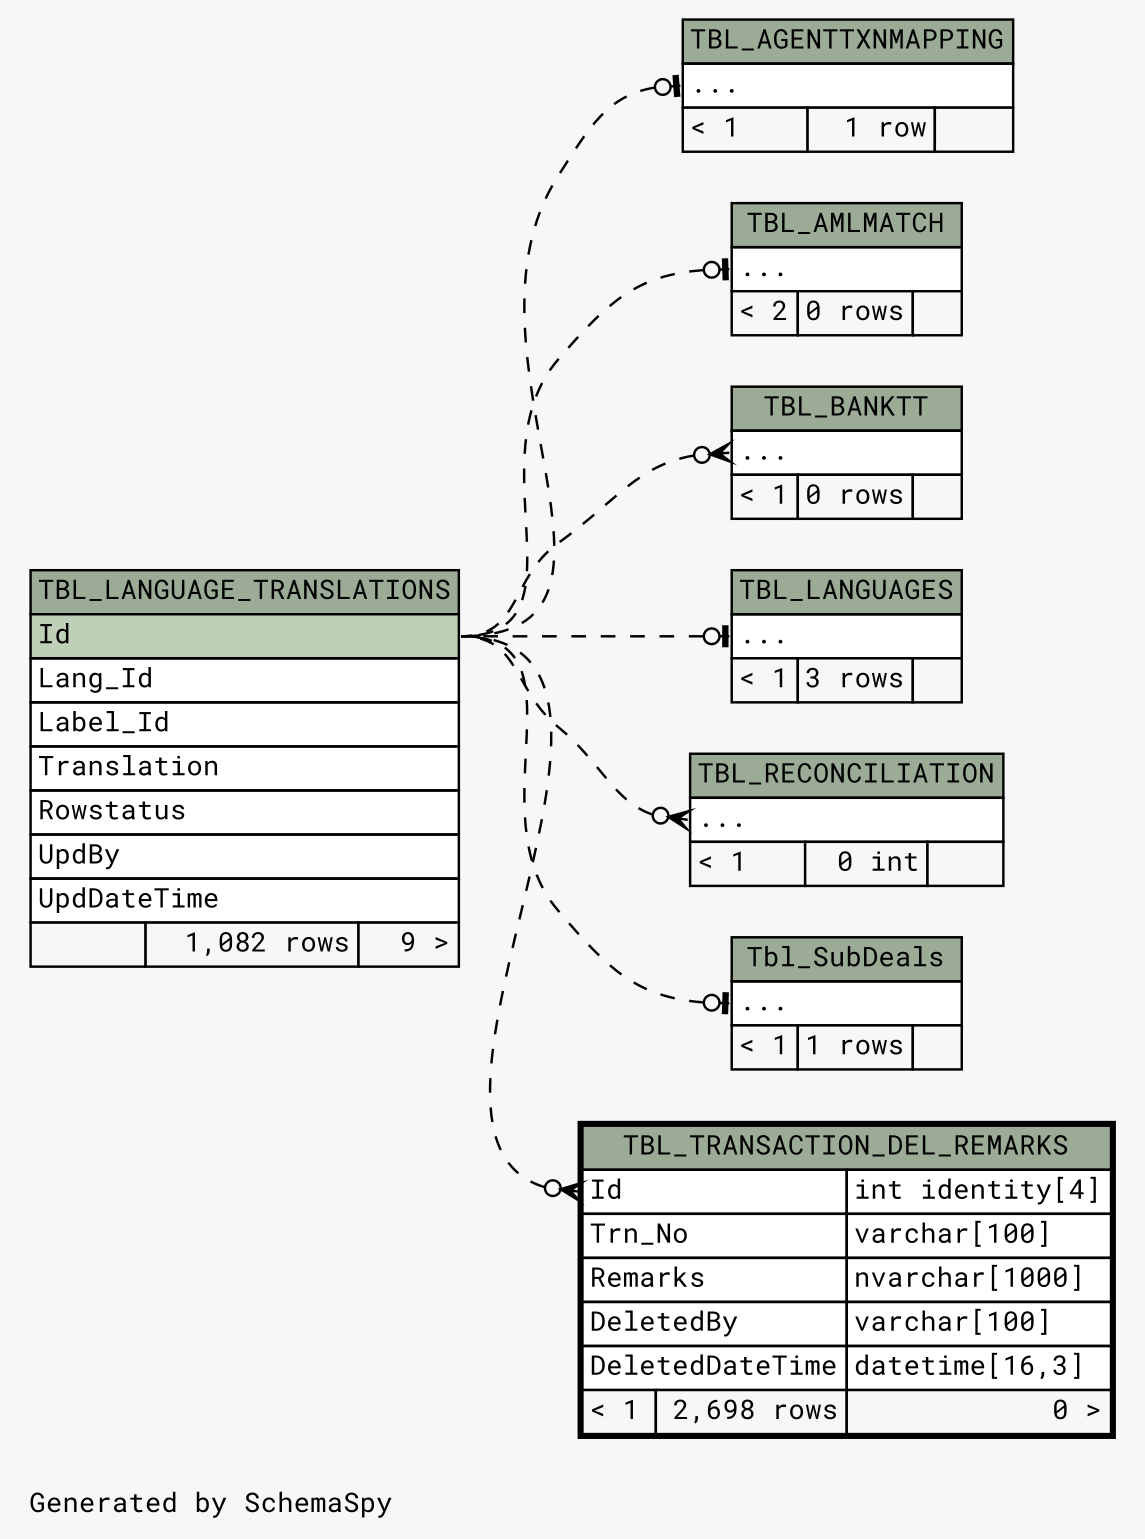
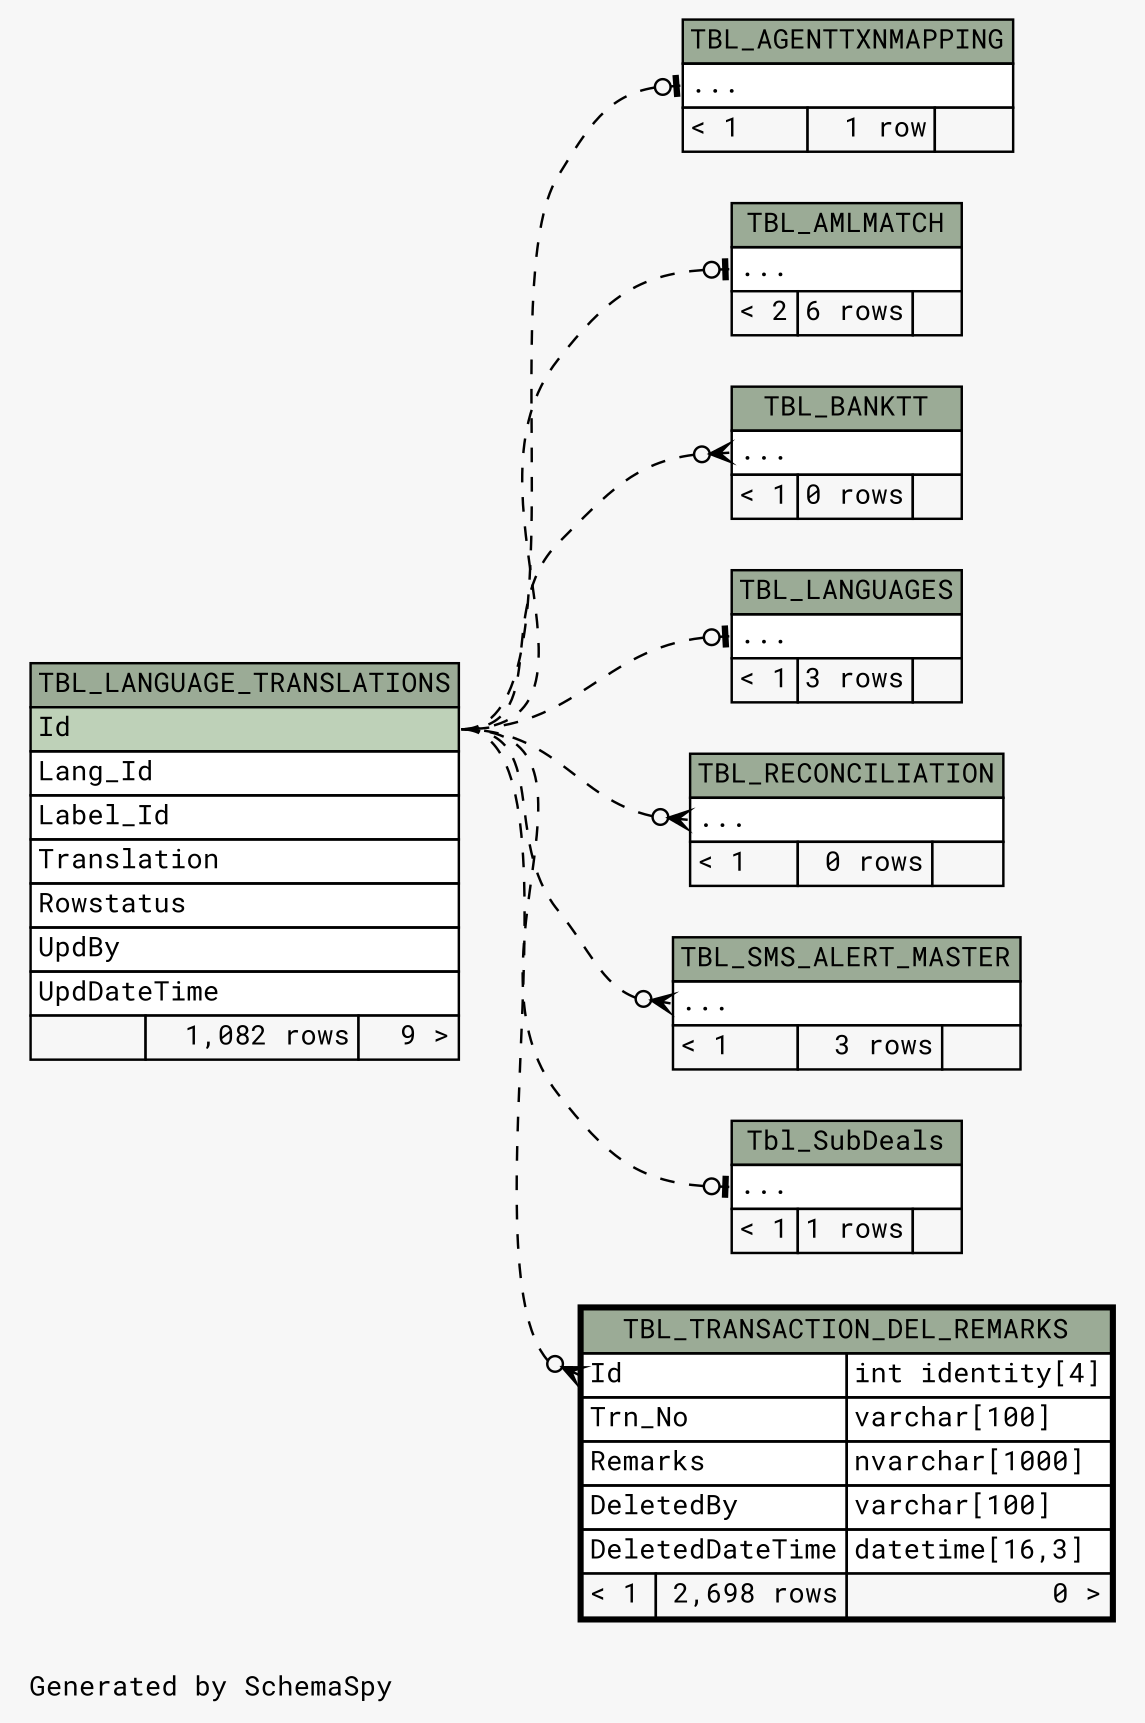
  digraph {
    bgcolor="#f7f7f7"
    fontname="Roboto Mono"
    fontsize=11
    label="\nGenerated by SchemaSpy"
    labeljust=l
    nodesep=0.18
    rankdir=RL
    ranksep=0.46
    node [fontname="Roboto Mono" fontsize=11 shape=plaintext]
    edge [arrowhead=none arrowsize=0.8 arrowtail=teeodot dir=back fontname="Roboto Mono" headport="Id:e" style=dashed tailport="elipses:w"]
    n1 [label=<     <TABLE BORDER="0" CELLBORDER="1" CELLSPACING="0" BGCOLOR="#ffffff">       <TR><TD COLSPAN="3" BGCOLOR="#9bab96" ALIGN="CENTER">TBL_AGENTTXNMAPPING</TD></TR>       <TR><TD PORT="elipses" COLSPAN="3" ALIGN="LEFT">...</TD></TR>       <TR><TD ALIGN="LEFT" BGCOLOR="#f7f7f7">&lt; 1</TD><TD ALIGN="RIGHT" BGCOLOR="#f7f7f7">1 row</TD><TD ALIGN="RIGHT" BGCOLOR="#f7f7f7">  </TD></TR>     </TABLE>>]
    n2 [label=<     <TABLE BORDER="0" CELLBORDER="1" CELLSPACING="0" BGCOLOR="#ffffff">       <TR><TD COLSPAN="3" BGCOLOR="#9bab96" ALIGN="CENTER">TBL_LANGUAGE_TRANSLATIONS</TD></TR>       <TR><TD PORT="Id" COLSPAN="3" BGCOLOR="#bed1b8" ALIGN="LEFT">Id</TD></TR>       <TR><TD PORT="Lang_Id" COLSPAN="3" ALIGN="LEFT">Lang_Id</TD></TR>       <TR><TD PORT="Label_Id" COLSPAN="3" ALIGN="LEFT">Label_Id</TD></TR>       <TR><TD PORT="Translation" COLSPAN="3" ALIGN="LEFT">Translation</TD></TR>       <TR><TD PORT="Rowstatus" COLSPAN="3" ALIGN="LEFT">Rowstatus</TD></TR>       <TR><TD PORT="UpdBy" COLSPAN="3" ALIGN="LEFT">UpdBy</TD></TR>       <TR><TD PORT="UpdDateTime" COLSPAN="3" ALIGN="LEFT">UpdDateTime</TD></TR>       <TR><TD ALIGN="LEFT" BGCOLOR="#f7f7f7">  </TD><TD ALIGN="RIGHT" BGCOLOR="#f7f7f7">1,082 rows</TD><TD ALIGN="RIGHT" BGCOLOR="#f7f7f7">9 &gt;</TD></TR>     </TABLE>>]
-   n3 [label=<     <TABLE BORDER="0" CELLBORDER="1" CELLSPACING="0" BGCOLOR="#ffffff">       <TR><TD COLSPAN="3" BGCOLOR="#9bab96" ALIGN="CENTER">TBL_AMLMATCH</TD></TR>       <TR><TD PORT="elipses" COLSPAN="3" ALIGN="LEFT">...</TD></TR>       <TR><TD ALIGN="LEFT" BGCOLOR="#f7f7f7">&lt; 2</TD><TD ALIGN="RIGHT" BGCOLOR="#f7f7f7">0 rows</TD><TD ALIGN="RIGHT" BGCOLOR="#f7f7f7">  </TD></TR>     </TABLE>>]
+   n3 [label=<     <TABLE BORDER="0" CELLBORDER="1" CELLSPACING="0" BGCOLOR="#ffffff">       <TR><TD COLSPAN="3" BGCOLOR="#9bab96" ALIGN="CENTER">TBL_AMLMATCH</TD></TR>       <TR><TD PORT="elipses" COLSPAN="3" ALIGN="LEFT">...</TD></TR>       <TR><TD ALIGN="LEFT" BGCOLOR="#f7f7f7">&lt; 2</TD><TD ALIGN="RIGHT" BGCOLOR="#f7f7f7">6 rows</TD><TD ALIGN="RIGHT" BGCOLOR="#f7f7f7">  </TD></TR>     </TABLE>>]
    n4 [label=<     <TABLE BORDER="0" CELLBORDER="1" CELLSPACING="0" BGCOLOR="#ffffff">       <TR><TD COLSPAN="3" BGCOLOR="#9bab96" ALIGN="CENTER">TBL_BANKTT</TD></TR>       <TR><TD PORT="elipses" COLSPAN="3" ALIGN="LEFT">...</TD></TR>       <TR><TD ALIGN="LEFT" BGCOLOR="#f7f7f7">&lt; 1</TD><TD ALIGN="RIGHT" BGCOLOR="#f7f7f7">0 rows</TD><TD ALIGN="RIGHT" BGCOLOR="#f7f7f7">  </TD></TR>     </TABLE>>]
    n5 [label=<     <TABLE BORDER="0" CELLBORDER="1" CELLSPACING="0" BGCOLOR="#ffffff">       <TR><TD COLSPAN="3" BGCOLOR="#9bab96" ALIGN="CENTER">TBL_LANGUAGES</TD></TR>       <TR><TD PORT="elipses" COLSPAN="3" ALIGN="LEFT">...</TD></TR>       <TR><TD ALIGN="LEFT" BGCOLOR="#f7f7f7">&lt; 1</TD><TD ALIGN="RIGHT" BGCOLOR="#f7f7f7">3 rows</TD><TD ALIGN="RIGHT" BGCOLOR="#f7f7f7">  </TD></TR>     </TABLE>>]
-   n6 [label=<     <TABLE BORDER="0" CELLBORDER="1" CELLSPACING="0" BGCOLOR="#ffffff">       <TR><TD COLSPAN="3" BGCOLOR="#9bab96" ALIGN="CENTER">TBL_RECONCILIATION</TD></TR>       <TR><TD PORT="elipses" COLSPAN="3" ALIGN="LEFT">...</TD></TR>       <TR><TD ALIGN="LEFT" BGCOLOR="#f7f7f7">&lt; 1</TD><TD ALIGN="RIGHT" BGCOLOR="#f7f7f7">0 int</TD><TD ALIGN="RIGHT" BGCOLOR="#f7f7f7">  </TD></TR>     </TABLE>>]
+   n6 [label=<     <TABLE BORDER="0" CELLBORDER="1" CELLSPACING="0" BGCOLOR="#ffffff">       <TR><TD COLSPAN="3" BGCOLOR="#9bab96" ALIGN="CENTER">TBL_RECONCILIATION</TD></TR>       <TR><TD PORT="elipses" COLSPAN="3" ALIGN="LEFT">...</TD></TR>       <TR><TD ALIGN="LEFT" BGCOLOR="#f7f7f7">&lt; 1</TD><TD ALIGN="RIGHT" BGCOLOR="#f7f7f7">0 rows</TD><TD ALIGN="RIGHT" BGCOLOR="#f7f7f7">  </TD></TR>     </TABLE>>]
+   n7 [label=<     <TABLE BORDER="0" CELLBORDER="1" CELLSPACING="0" BGCOLOR="#ffffff">       <TR><TD COLSPAN="3" BGCOLOR="#9bab96" ALIGN="CENTER">TBL_SMS_ALERT_MASTER</TD></TR>       <TR><TD PORT="elipses" COLSPAN="3" ALIGN="LEFT">...</TD></TR>       <TR><TD ALIGN="LEFT" BGCOLOR="#f7f7f7">&lt; 1</TD><TD ALIGN="RIGHT" BGCOLOR="#f7f7f7">3 rows</TD><TD ALIGN="RIGHT" BGCOLOR="#f7f7f7">  </TD></TR>     </TABLE>>]
    n8 [label=<     <TABLE BORDER="0" CELLBORDER="1" CELLSPACING="0" BGCOLOR="#ffffff">       <TR><TD COLSPAN="3" BGCOLOR="#9bab96" ALIGN="CENTER">Tbl_SubDeals</TD></TR>       <TR><TD PORT="elipses" COLSPAN="3" ALIGN="LEFT">...</TD></TR>       <TR><TD ALIGN="LEFT" BGCOLOR="#f7f7f7">&lt; 1</TD><TD ALIGN="RIGHT" BGCOLOR="#f7f7f7">1 rows</TD><TD ALIGN="RIGHT" BGCOLOR="#f7f7f7">  </TD></TR>     </TABLE>>]
    n9 [label=<     <TABLE BORDER="2" CELLBORDER="1" CELLSPACING="0" BGCOLOR="#ffffff">       <TR><TD COLSPAN="3" BGCOLOR="#9bab96" ALIGN="CENTER">TBL_TRANSACTION_DEL_REMARKS</TD></TR>       <TR><TD PORT="Id" COLSPAN="2" ALIGN="LEFT">Id</TD><TD PORT="Id.type" ALIGN="LEFT">int identity[4]</TD></TR>       <TR><TD PORT="Trn_No" COLSPAN="2" ALIGN="LEFT">Trn_No</TD><TD PORT="Trn_No.type" ALIGN="LEFT">varchar[100]</TD></TR>       <TR><TD PORT="Remarks" COLSPAN="2" ALIGN="LEFT">Remarks</TD><TD PORT="Remarks.type" ALIGN="LEFT">nvarchar[1000]</TD></TR>       <TR><TD PORT="DeletedBy" COLSPAN="2" ALIGN="LEFT">DeletedBy</TD><TD PORT="DeletedBy.type" ALIGN="LEFT">varchar[100]</TD></TR>       <TR><TD PORT="DeletedDateTime" COLSPAN="2" ALIGN="LEFT">DeletedDateTime</TD><TD PORT="DeletedDateTime.type" ALIGN="LEFT">datetime[16,3]</TD></TR>       <TR><TD ALIGN="LEFT" BGCOLOR="#f7f7f7">&lt; 1</TD><TD ALIGN="RIGHT" BGCOLOR="#f7f7f7">2,698 rows</TD><TD ALIGN="RIGHT" BGCOLOR="#f7f7f7">0 &gt;</TD></TR>     </TABLE>>]
    n1 -> n2
    n3 -> n2
    n4 -> n2 [arrowtail=crowodot]
    n5 -> n2
    n6 -> n2 [arrowtail=crowodot]
+   n7 -> n2 [arrowtail=crowodot]
    n8 -> n2
    n9 -> n2 [arrowtail=crowodot tailport="Id:w"]
  }
